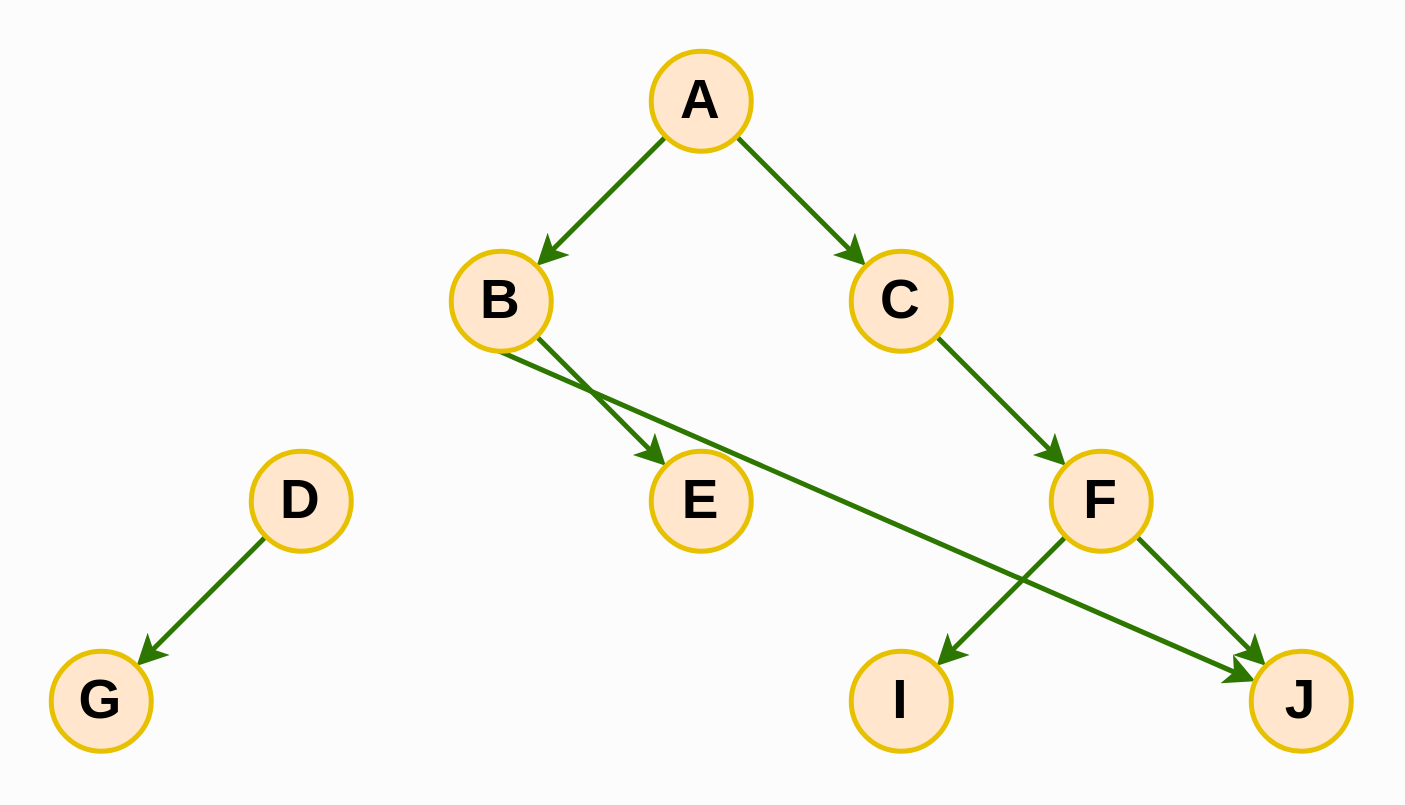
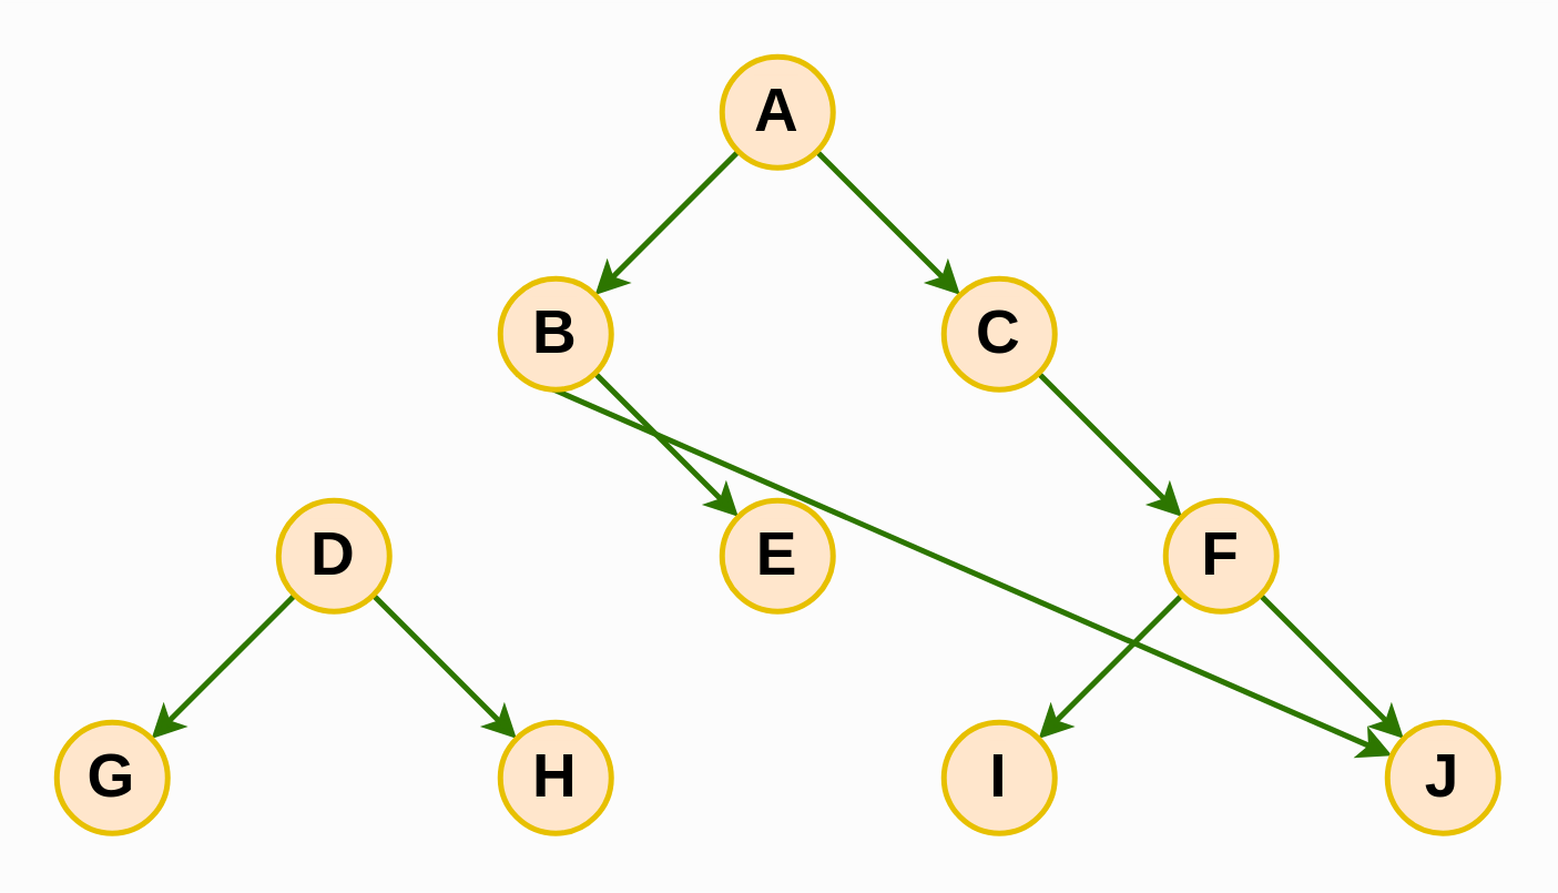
  <mxCell id="0" />
  <mxCell id="1" parent="0" />
  <mxCell id="2" style="edgeStyle=none;html=1;entryX=1;entryY=0;entryDx=0;entryDy=0;fontSize=22;fontColor=#000000;strokeColor=#2D7600;strokeWidth=2;exitX=0;exitY=1;exitDx=0;exitDy=0;fillColor=#60a917;" edge="1" parent="1" source="4" target="7"><mxGeometry relative="1" as="geometry" /></mxCell>
  <mxCell id="3" style="edgeStyle=none;html=1;exitX=1;exitY=1;exitDx=0;exitDy=0;entryX=0;entryY=0;entryDx=0;entryDy=0;strokeColor=#2D7600;strokeWidth=2;fontSize=22;fontColor=#000000;fillColor=#60a917;" edge="1" parent="1" source="4" target="9"><mxGeometry relative="1" as="geometry" /></mxCell>
  <mxCell id="4" value="&lt;font color=&quot;#000000&quot; style=&quot;font-size: 22px;&quot;&gt;A&lt;/font&gt;" style="ellipse;whiteSpace=wrap;html=1;aspect=fixed;labelBackgroundColor=#FFE6CC;labelBorderColor=none;fillColor=#FFE6CC;strokeColor=#E7C000;strokeWidth=2;fontSize=22;fontStyle=1" vertex="1" parent="1"><mxGeometry x="260" y="20" width="40" height="40" as="geometry" /></mxCell>
  <mxCell id="5" style="edgeStyle=none;html=1;exitX=0;exitY=1;exitDx=0;exitDy=0;strokeColor=#2D7600;strokeWidth=2;fontSize=22;fontColor=#000000;fillColor=#60a917;" edge="1" parent="1" source="7" target="20"><mxGeometry relative="1" as="geometry" /></mxCell>
  <mxCell id="6" style="edgeStyle=none;html=1;exitX=1;exitY=1;exitDx=0;exitDy=0;entryX=0;entryY=0;entryDx=0;entryDy=0;strokeColor=#2D7600;strokeWidth=2;fontSize=22;fontColor=#000000;fillColor=#60a917;" edge="1" parent="1" source="7" target="13"><mxGeometry relative="1" as="geometry" /></mxCell>
  <mxCell id="7" value="&lt;font color=&quot;#000000&quot; style=&quot;font-size: 22px;&quot;&gt;B&lt;/font&gt;" style="ellipse;whiteSpace=wrap;html=1;aspect=fixed;labelBackgroundColor=#FFE6CC;labelBorderColor=none;fillColor=#FFE6CC;strokeColor=#E7C000;strokeWidth=2;fontSize=22;fontStyle=1;" vertex="1" parent="1"><mxGeometry x="180" y="100" width="40" height="40" as="geometry" /></mxCell>
  <mxCell id="8" style="edgeStyle=none;html=1;exitX=1;exitY=1;exitDx=0;exitDy=0;entryX=0;entryY=0;entryDx=0;entryDy=0;strokeColor=#2D7600;strokeWidth=2;fontSize=22;fontColor=#000000;fillColor=#60a917;" edge="1" parent="1" source="9" target="16"><mxGeometry relative="1" as="geometry" /></mxCell>
  <mxCell id="9" value="&lt;font color=&quot;#000000&quot; style=&quot;font-size: 22px;&quot;&gt;C&lt;/font&gt;" style="ellipse;whiteSpace=wrap;html=1;aspect=fixed;labelBackgroundColor=#FFE6CC;labelBorderColor=none;fillColor=#FFE6CC;strokeColor=#E7C000;strokeWidth=2;fontSize=22;fontStyle=1;" vertex="1" parent="1"><mxGeometry x="340" y="100" width="40" height="40" as="geometry" /></mxCell>
  <mxCell id="10" style="edgeStyle=none;html=1;exitX=0;exitY=1;exitDx=0;exitDy=0;entryX=1;entryY=0;entryDx=0;entryDy=0;strokeColor=#2D7600;strokeWidth=2;fontSize=22;fontColor=#000000;fillColor=#60a917;" edge="1" parent="1" source="12" target="17"><mxGeometry relative="1" as="geometry" /></mxCell>
+ <mxCell id="11" style="edgeStyle=none;html=1;exitX=1;exitY=1;exitDx=0;exitDy=0;entryX=0;entryY=0;entryDx=0;entryDy=0;strokeColor=#2D7600;strokeWidth=2;fontSize=22;fontColor=#000000;fillColor=#60a917;" edge="1" parent="1" source="12" target="18"><mxGeometry relative="1" as="geometry" /></mxCell>
  <mxCell id="12" value="&lt;font color=&quot;#000000&quot; style=&quot;font-size: 22px;&quot;&gt;D&lt;/font&gt;" style="ellipse;whiteSpace=wrap;html=1;aspect=fixed;labelBackgroundColor=#FFE6CC;labelBorderColor=none;fillColor=#FFE6CC;strokeColor=#E7C000;strokeWidth=2;fontSize=22;fontStyle=1;" vertex="1" parent="1"><mxGeometry x="100" y="180" width="40" height="40" as="geometry" /></mxCell>
  <mxCell id="13" value="&lt;font color=&quot;#000000&quot; style=&quot;font-size: 22px;&quot;&gt;E&lt;/font&gt;" style="ellipse;whiteSpace=wrap;html=1;aspect=fixed;labelBackgroundColor=#FFE6CC;labelBorderColor=none;fillColor=#FFE6CC;strokeColor=#E7C000;strokeWidth=2;fontSize=22;fontStyle=1;" vertex="1" parent="1"><mxGeometry x="260" y="180" width="40" height="40" as="geometry" /></mxCell>
  <mxCell id="14" style="edgeStyle=none;html=1;exitX=0;exitY=1;exitDx=0;exitDy=0;entryX=1;entryY=0;entryDx=0;entryDy=0;strokeColor=#2D7600;strokeWidth=2;fontSize=22;fontColor=#000000;fillColor=#60a917;" edge="1" parent="1" source="16" target="19"><mxGeometry relative="1" as="geometry" /></mxCell>
  <mxCell id="15" style="edgeStyle=none;html=1;exitX=1;exitY=1;exitDx=0;exitDy=0;entryX=0;entryY=0;entryDx=0;entryDy=0;strokeColor=#2D7600;strokeWidth=2;fontSize=22;fontColor=#000000;fillColor=#60a917;" edge="1" parent="1" source="16" target="20"><mxGeometry relative="1" as="geometry" /></mxCell>
  <mxCell id="16" value="&lt;font color=&quot;#000000&quot; style=&quot;font-size: 22px;&quot;&gt;F&lt;/font&gt;" style="ellipse;whiteSpace=wrap;html=1;aspect=fixed;labelBackgroundColor=#FFE6CC;labelBorderColor=none;fillColor=#FFE6CC;strokeColor=#E7C000;strokeWidth=2;fontSize=22;fontStyle=1;" vertex="1" parent="1"><mxGeometry x="420" y="180" width="40" height="40" as="geometry" /></mxCell>
  <mxCell id="17" value="&lt;font color=&quot;#000000&quot;&gt;G&lt;/font&gt;" style="ellipse;whiteSpace=wrap;html=1;aspect=fixed;labelBackgroundColor=#FFE6CC;labelBorderColor=none;fillColor=#FFE6CC;strokeColor=#E7C000;strokeWidth=2;fontSize=22;fontStyle=1;" vertex="1" parent="1"><mxGeometry x="20" y="260" width="40" height="40" as="geometry" /></mxCell>
+ <mxCell id="18" value="&lt;font color=&quot;#000000&quot; style=&quot;font-size: 22px;&quot;&gt;H&lt;/font&gt;" style="ellipse;whiteSpace=wrap;html=1;aspect=fixed;labelBackgroundColor=#FFE6CC;labelBorderColor=none;fillColor=#FFE6CC;strokeColor=#E7C000;strokeWidth=2;fontSize=22;fontStyle=1;" vertex="1" parent="1"><mxGeometry x="180" y="260" width="40" height="40" as="geometry" /></mxCell>
  <mxCell id="19" value="&lt;font color=&quot;#000000&quot; style=&quot;font-size: 22px;&quot;&gt;I&lt;/font&gt;" style="ellipse;whiteSpace=wrap;html=1;aspect=fixed;labelBackgroundColor=#FFE6CC;labelBorderColor=none;fillColor=#FFE6CC;strokeColor=#E7C000;strokeWidth=2;fontSize=22;fontStyle=1;" vertex="1" parent="1"><mxGeometry x="340" y="260" width="40" height="40" as="geometry" /></mxCell>
  <mxCell id="20" value="&lt;font color=&quot;#000000&quot; style=&quot;font-size: 22px;&quot;&gt;J&lt;/font&gt;" style="ellipse;whiteSpace=wrap;html=1;aspect=fixed;labelBackgroundColor=#FFE6CC;labelBorderColor=none;fillColor=#FFE6CC;strokeColor=#E7C000;strokeWidth=2;fontSize=22;fontStyle=1;" vertex="1" parent="1"><mxGeometry x="500" y="260" width="40" height="40" as="geometry" /></mxCell>
